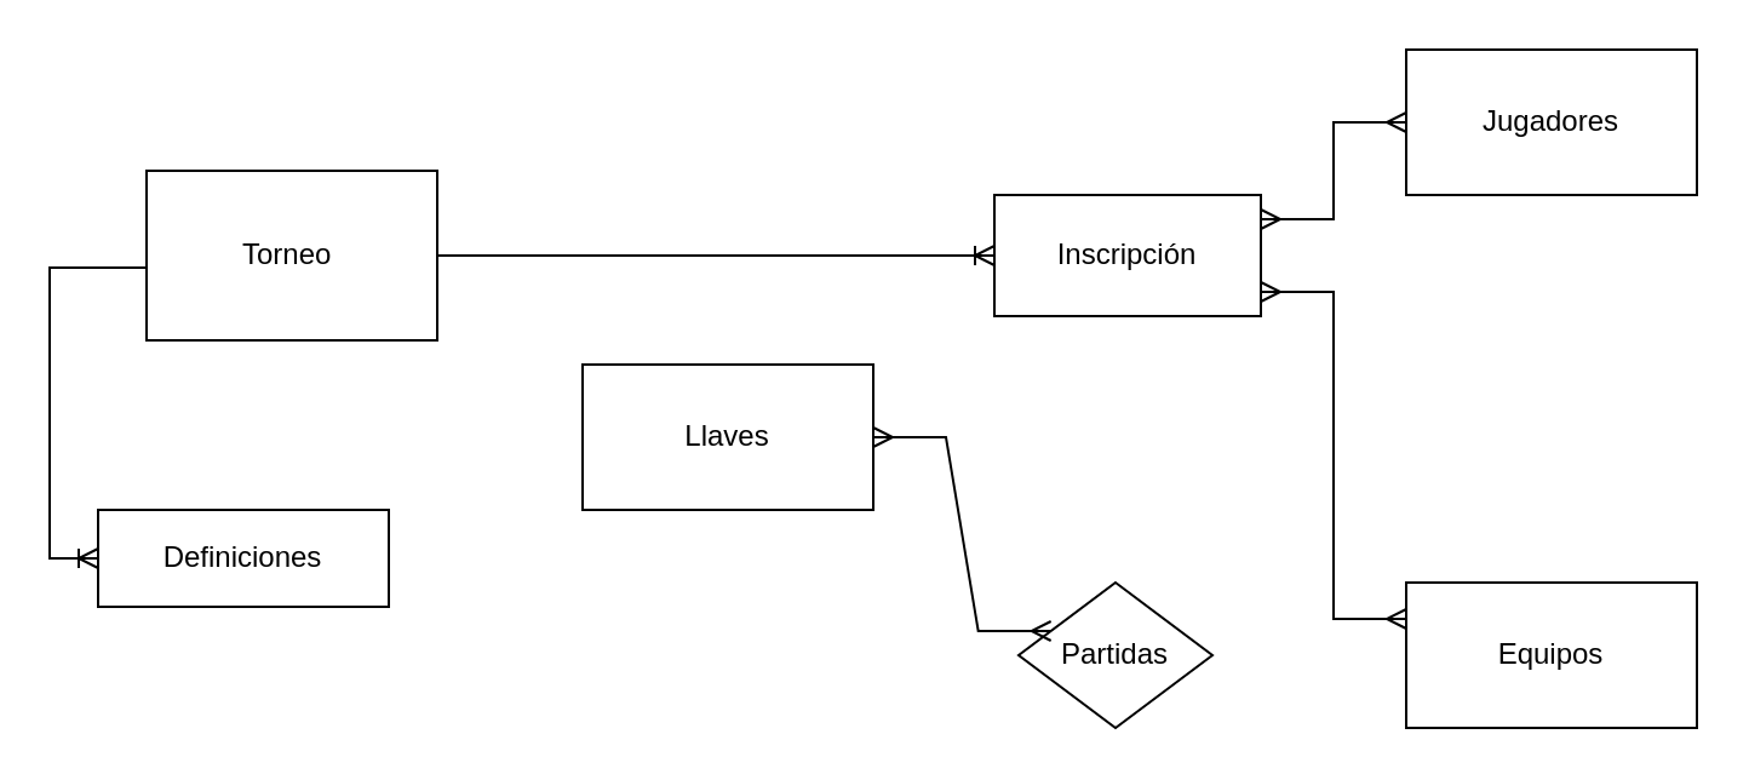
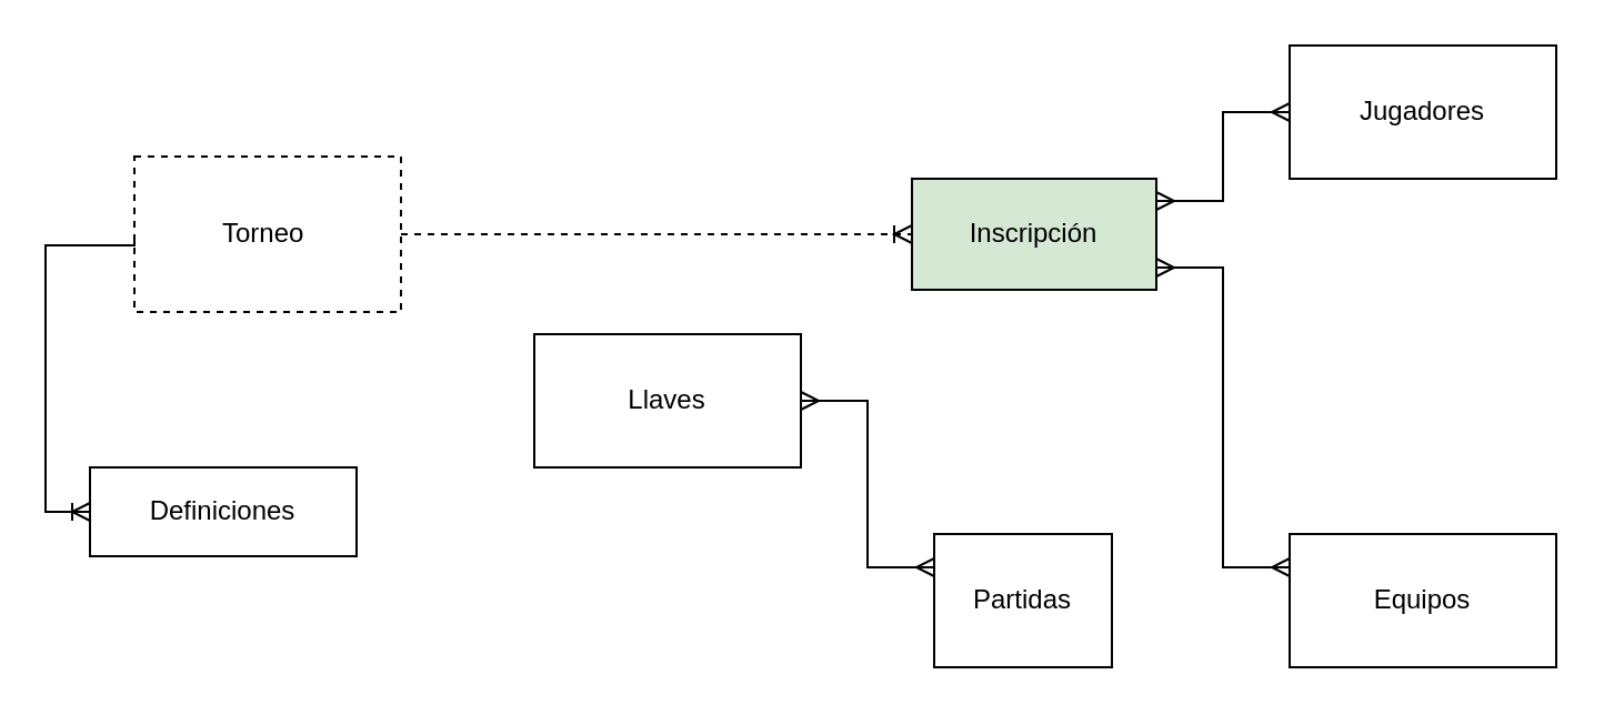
  <mxCell id="0" />
  <mxCell id="1" parent="0" />
- <mxCell id="2" value="Inscripción" style="rounded=0;whiteSpace=wrap;html=1;" vertex="1" parent="1"><mxGeometry x="410" y="80" width="110" height="50" as="geometry" /></mxCell>
- <mxCell id="3" value="Partidas" style="rhombus;whiteSpace=wrap;html=1;" vertex="1" parent="1"><mxGeometry x="420" y="240" width="80" height="60" as="geometry" /></mxCell>
+ <mxCell id="2" value="Inscripción" style="rounded=0;whiteSpace=wrap;html=1;fillColor=#d5e8d4;" vertex="1" parent="1"><mxGeometry x="410" y="80" width="110" height="50" as="geometry" /></mxCell>
+ <mxCell id="3" value="Partidas" style="rounded=0;whiteSpace=wrap;html=1;" vertex="1" parent="1"><mxGeometry x="420" y="240" width="80" height="60" as="geometry" /></mxCell>
  <mxCell id="4" value="Equipos" style="rounded=0;whiteSpace=wrap;html=1;" vertex="1" parent="1"><mxGeometry x="580" y="240" width="120" height="60" as="geometry" /></mxCell>
  <mxCell id="5" value="Llaves" style="rounded=0;whiteSpace=wrap;html=1;" vertex="1" parent="1"><mxGeometry x="240" y="150" width="120" height="60" as="geometry" /></mxCell>
- <mxCell id="6" value="Torneo&lt;span style=&quot;white-space: pre&quot;&gt; &lt;/span&gt;" style="rounded=0;whiteSpace=wrap;html=1;" vertex="1" parent="1"><mxGeometry x="60" y="70" width="120" height="70" as="geometry" /></mxCell>
+ <mxCell id="6" value="Torneo&lt;span style=&quot;white-space: pre&quot;&gt; &lt;/span&gt;" style="rounded=0;whiteSpace=wrap;html=1;dashed=1;" vertex="1" parent="1"><mxGeometry x="60" y="70" width="120" height="70" as="geometry" /></mxCell>
  <mxCell id="7" value="Jugadores" style="rounded=0;whiteSpace=wrap;html=1;" vertex="1" parent="1"><mxGeometry x="580" y="20" width="120" height="60" as="geometry" /></mxCell>
  <mxCell id="8" value="Definiciones" style="rounded=0;whiteSpace=wrap;html=1;" vertex="1" parent="1"><mxGeometry x="40" y="210" width="120" height="40" as="geometry" /></mxCell>
  <mxCell id="9" value="" style="edgeStyle=entityRelationEdgeStyle;fontSize=12;html=1;endArrow=ERmany;startArrow=ERmany;rounded=0;entryX=0;entryY=0.25;entryDx=0;entryDy=0;" edge="1" parent="1" target="3"><mxGeometry width="100" height="100" relative="1" as="geometry"><mxPoint x="360" y="180" as="sourcePoint" /><mxPoint x="460" y="80" as="targetPoint" /></mxGeometry></mxCell>
- <mxCell id="10" value="" style="edgeStyle=entityRelationEdgeStyle;fontSize=12;html=1;endArrow=ERoneToMany;rounded=0;entryX=0;entryY=0.5;entryDx=0;entryDy=0;exitX=1;exitY=0.5;exitDx=0;exitDy=0;" edge="1" parent="1" source="6" target="2"><mxGeometry width="100" height="100" relative="1" as="geometry"><mxPoint x="210" y="105" as="sourcePoint" /><mxPoint x="330" y="102" as="targetPoint" /></mxGeometry></mxCell>
+ <mxCell id="10" value="" style="edgeStyle=entityRelationEdgeStyle;fontSize=12;html=1;endArrow=ERoneToMany;rounded=0;entryX=0;entryY=0.5;entryDx=0;entryDy=0;exitX=1;exitY=0.5;exitDx=0;exitDy=0;dashed=1;" edge="1" parent="1" source="6" target="2"><mxGeometry width="100" height="100" relative="1" as="geometry"><mxPoint x="210" y="105" as="sourcePoint" /><mxPoint x="330" y="102" as="targetPoint" /></mxGeometry></mxCell>
  <mxCell id="11" value="" style="edgeStyle=entityRelationEdgeStyle;fontSize=12;html=1;endArrow=ERmany;startArrow=ERmany;rounded=0;entryX=0;entryY=0.25;entryDx=0;entryDy=0;exitX=1;exitY=0.5;exitDx=0;exitDy=0;" edge="1" parent="1" target="4"><mxGeometry width="100" height="100" relative="1" as="geometry"><mxPoint x="520" y="120" as="sourcePoint" /><mxPoint x="590" y="120" as="targetPoint" /></mxGeometry></mxCell>
  <mxCell id="12" value="" style="edgeStyle=entityRelationEdgeStyle;fontSize=12;html=1;endArrow=ERmany;startArrow=ERmany;rounded=0;entryX=0;entryY=0.5;entryDx=0;entryDy=0;exitX=1;exitY=0.5;exitDx=0;exitDy=0;" edge="1" parent="1" target="7"><mxGeometry width="100" height="100" relative="1" as="geometry"><mxPoint x="520" y="90" as="sourcePoint" /><mxPoint x="590" y="90" as="targetPoint" /></mxGeometry></mxCell>
  <mxCell id="13" value="" style="edgeStyle=orthogonalEdgeStyle;fontSize=12;html=1;endArrow=ERoneToMany;rounded=0;exitX=0;exitY=0.5;exitDx=0;exitDy=0;" edge="1" parent="1" source="6"><mxGeometry width="100" height="100" relative="1" as="geometry"><mxPoint x="10" y="80" as="sourcePoint" /><mxPoint x="40" y="230" as="targetPoint" /><Array as="points"><mxPoint x="20" y="110" /><mxPoint x="20" y="230" /></Array></mxGeometry></mxCell>
